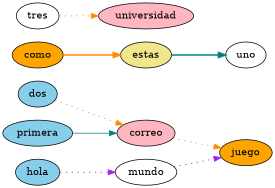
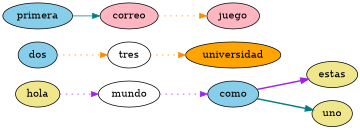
  digraph {
    rankdir=LR
    node [fillcolor=skyblue style=filled]
    edge [color=darkorange style=dotted]
    mundo [fillcolor=white]
-   hola
-   como [fillcolor=orange]
+   hola [fillcolor=khaki]
+   como
    estas [fillcolor=khaki]
-   uno [fillcolor=white]
+   uno [fillcolor=khaki]
    tres [fillcolor=white]
    dos
-   universidad [fillcolor=lightpink]
+   universidad [fillcolor=orange]
    correo [fillcolor=lightpink]
    primera
-   juego [fillcolor=orange]
-   mundo -> juego [color=purple]
+   juego [fillcolor=lightpink]
+   mundo -> como [color=purple]
    hola -> mundo [color=purple]
-   como -> estas [style=bold]
-   estas -> uno [color=teal style=bold]
+   como -> estas [color=purple style=bold]
+   como -> uno [color=teal style=bold]
    tres -> universidad
-   dos -> correo
+   dos -> tres
    correo -> juego
    primera -> correo [color=teal style=solid]
  }
